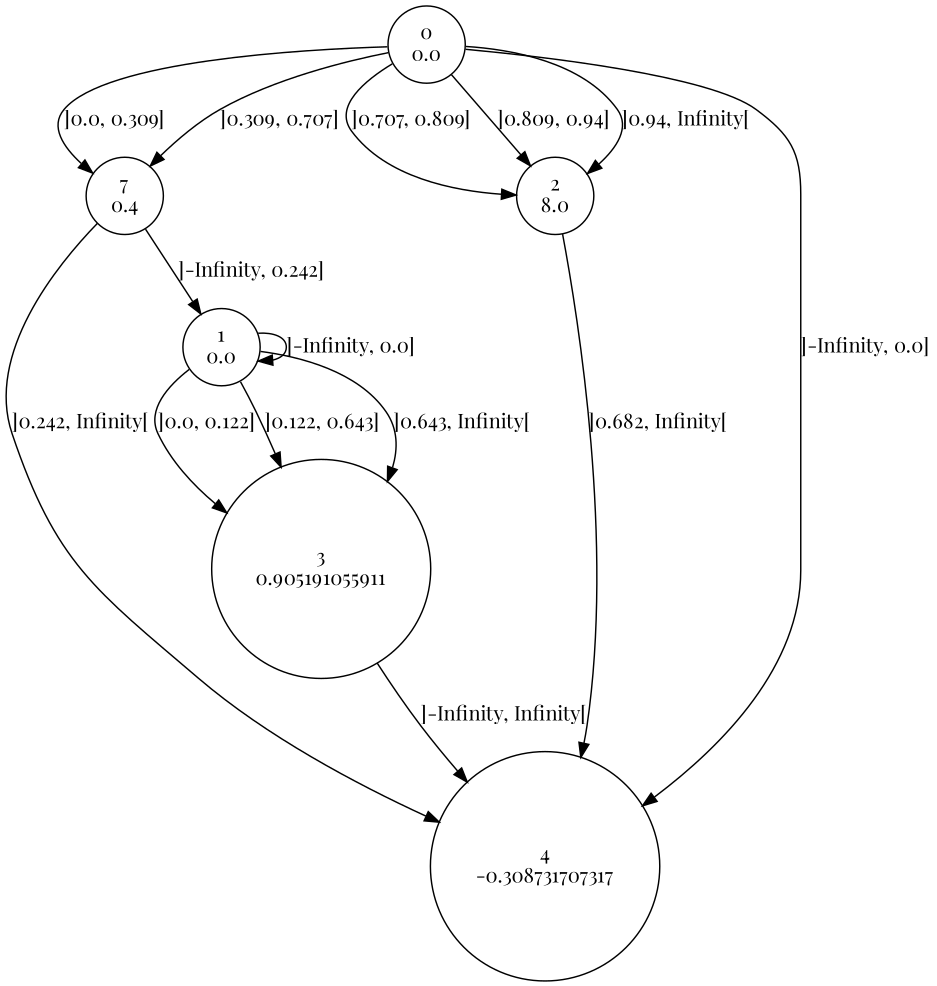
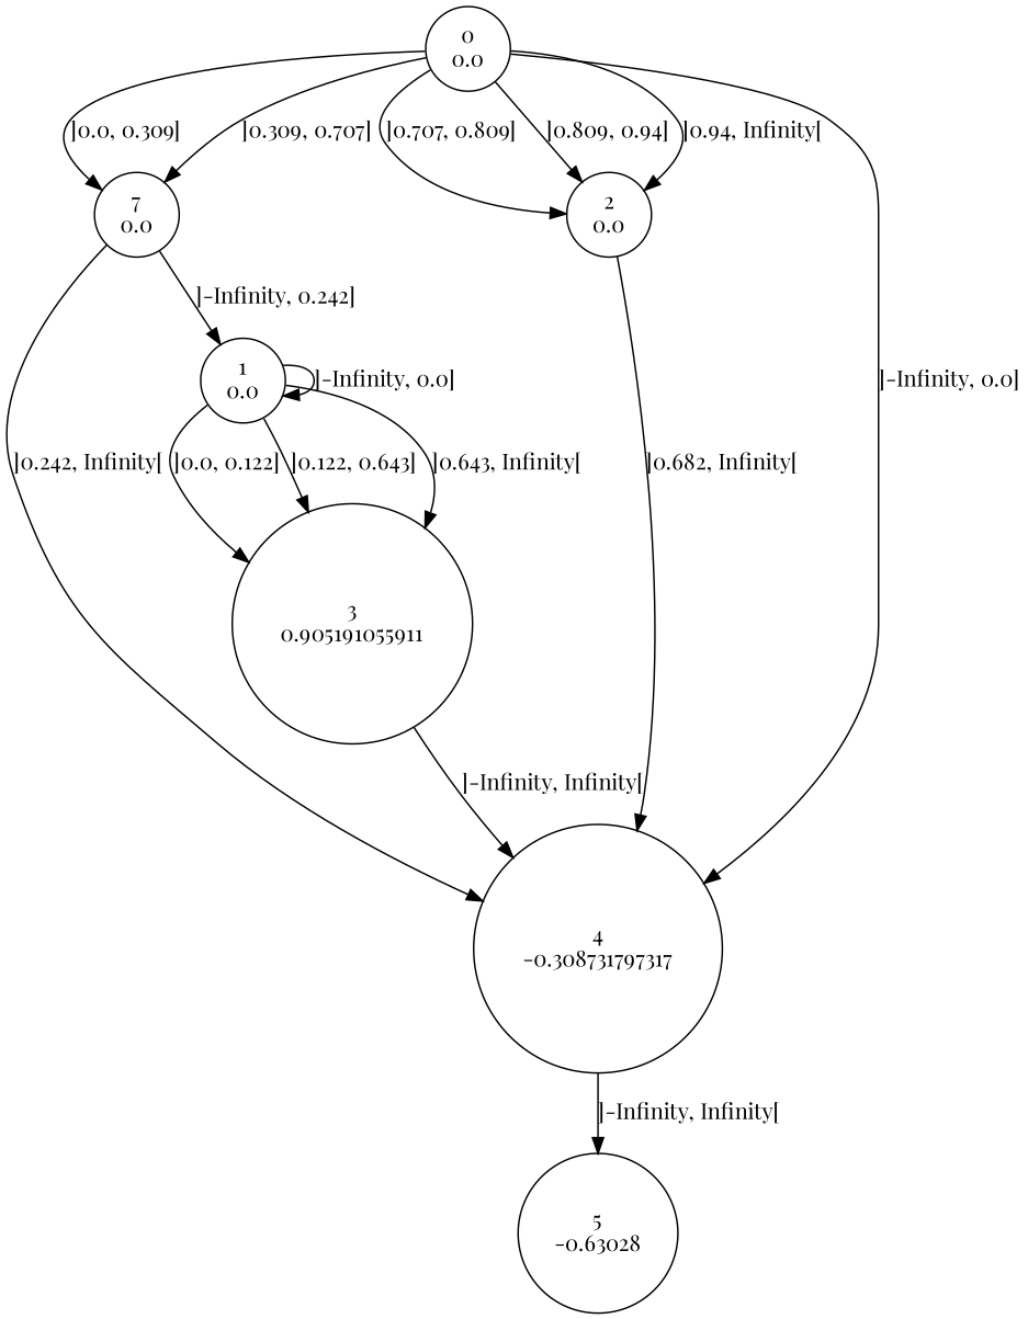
  digraph {
    fontname="Playfair Display"
    node [fontname="Playfair Display" shape=circle]
    edge [fontname="Playfair Display"]
    n1 [label="0\n0.0"]
-   n2 [label="7\n0.4"]
-   n3 [label="2\n8.0"]
-   n4 [label="4\n-0.308731707317"]
+   n2 [label="7\n0.0"]
+   n3 [label="2\n0.0"]
+   n4 [label="4\n-0.308731797317"]
    n5 [label="1\n0.0"]
    n6 [label="3\n0.905191055911"]
+   n7 [label="5\n-0.63028"]
    n1 -> n2 [label="]0.0, 0.309]"]
    n1 -> n2 [label="]0.309, 0.707]"]
    n1 -> n3 [label="]0.707, 0.809]"]
    n1 -> n3 [label="]0.809, 0.94]"]
    n1 -> n3 [label="]0.94, Infinity["]
    n1 -> n4 [label="]-Infinity, 0.0]"]
    n2 -> n4 [label="]0.242, Infinity["]
    n2 -> n5 [label="]-Infinity, 0.242]"]
    n3 -> n4 [label="]0.682, Infinity["]
+   n4 -> n7 [label="]-Infinity, Infinity["]
    n5 -> n5 [label="]-Infinity, 0.0]"]
    n5 -> n6 [label="]0.0, 0.122]"]
    n5 -> n6 [label="]0.122, 0.643]"]
    n5 -> n6 [label="]0.643, Infinity["]
    n6 -> n4 [label="]-Infinity, Infinity["]
  }
